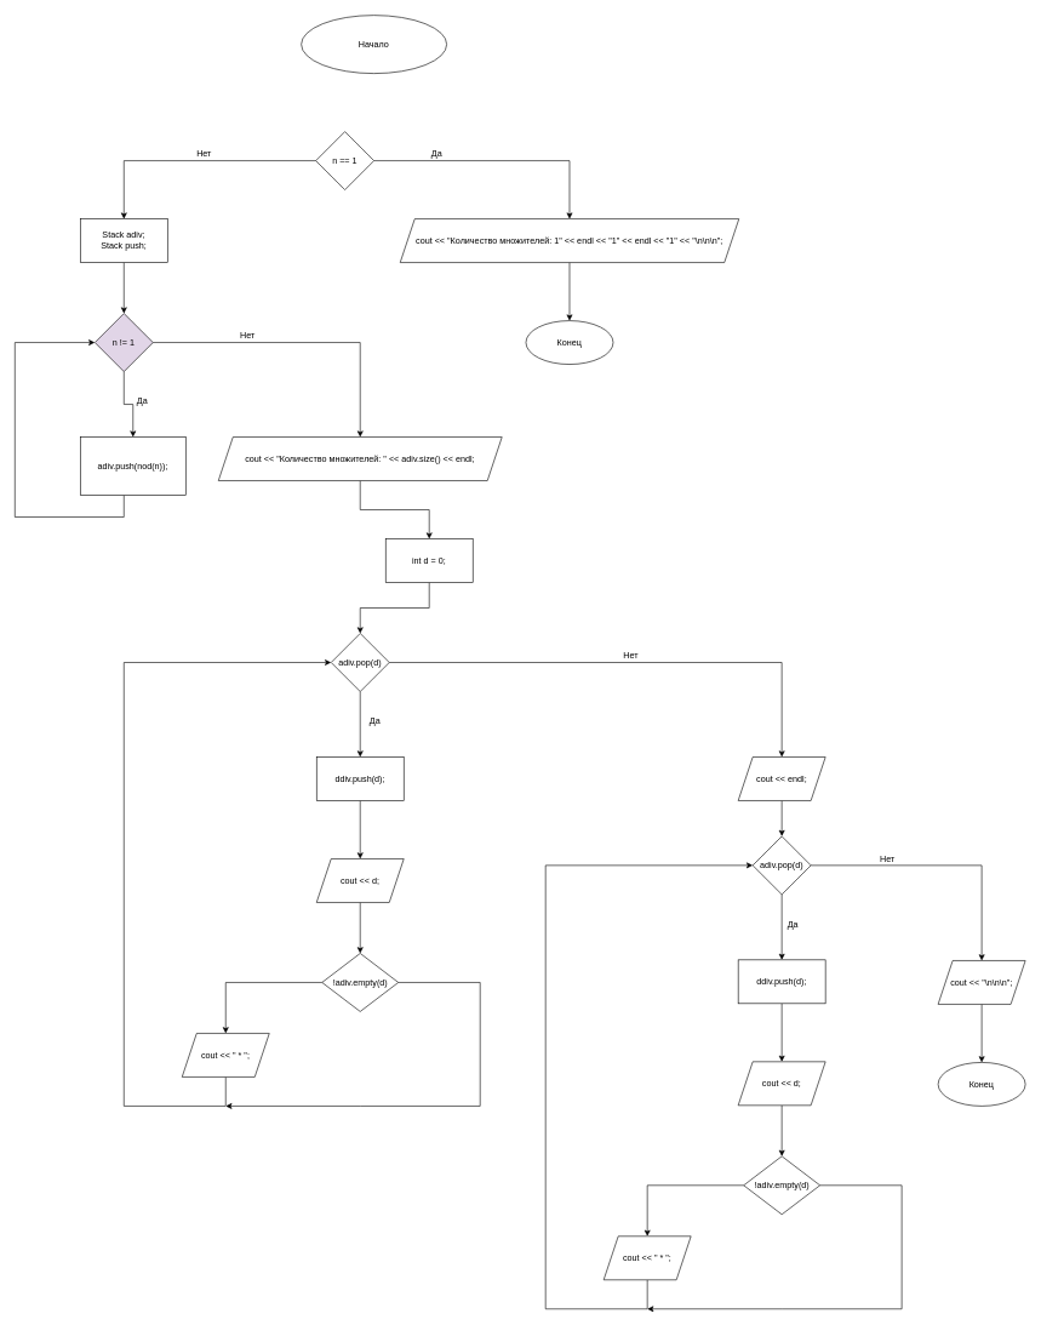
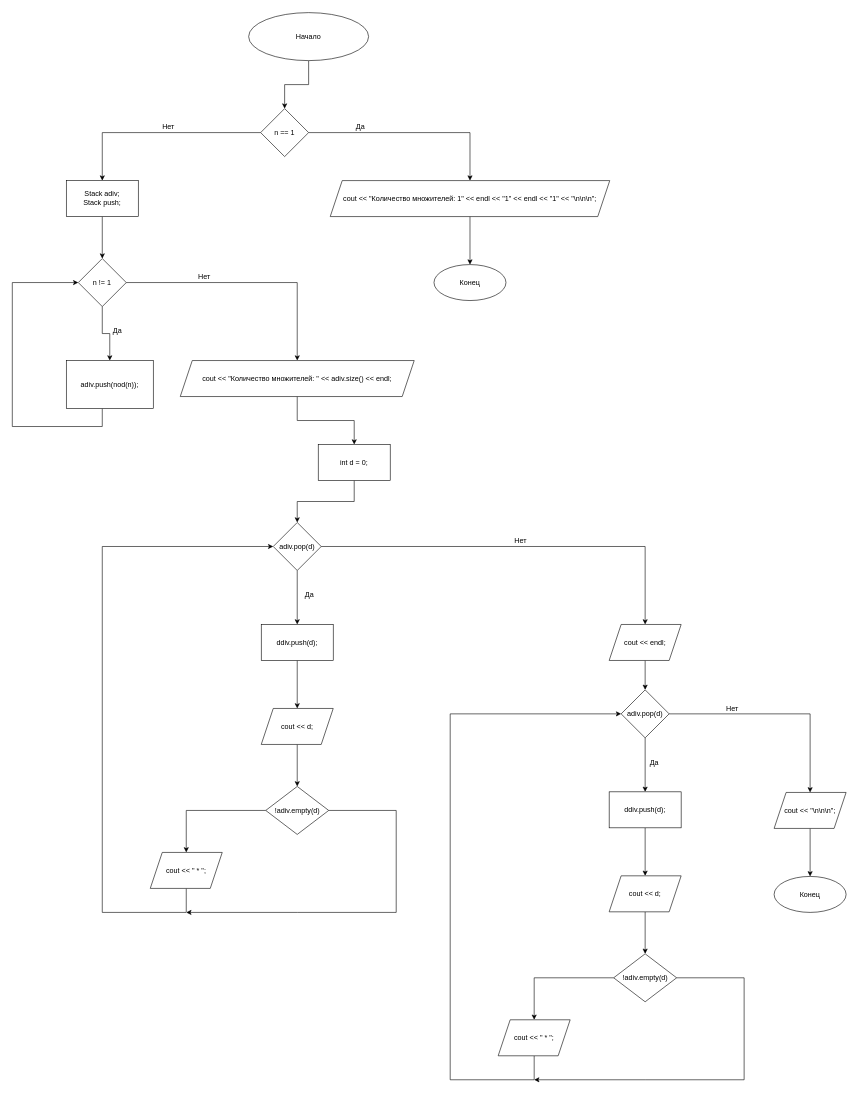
  <mxCell id="0" />
  <mxCell id="1" parent="0" />
+ <mxCell id="2" value="" style="edgeStyle=orthogonalEdgeStyle;rounded=0;orthogonalLoop=1;jettySize=auto;html=1;" edge="1" parent="1" source="3" target="6"><mxGeometry relative="1" as="geometry" /></mxCell>
  <mxCell id="3" value="Начало" style="ellipse;whiteSpace=wrap;html=1;" vertex="1" parent="1"><mxGeometry x="414" y="20" width="200" height="80" as="geometry" /></mxCell>
  <mxCell id="4" value="" style="edgeStyle=orthogonalEdgeStyle;rounded=0;orthogonalLoop=1;jettySize=auto;html=1;" edge="1" parent="1" source="6" target="8"><mxGeometry relative="1" as="geometry" /></mxCell>
  <mxCell id="5" value="" style="edgeStyle=orthogonalEdgeStyle;rounded=0;orthogonalLoop=1;jettySize=auto;html=1;" edge="1" parent="1" source="6" target="11"><mxGeometry relative="1" as="geometry" /></mxCell>
  <mxCell id="6" value="n == 1" style="rhombus;whiteSpace=wrap;html=1;" vertex="1" parent="1"><mxGeometry x="434" y="180" width="80" height="80" as="geometry" /></mxCell>
  <mxCell id="7" value="" style="edgeStyle=orthogonalEdgeStyle;rounded=0;orthogonalLoop=1;jettySize=auto;html=1;" edge="1" parent="1" source="8" target="9"><mxGeometry relative="1" as="geometry" /></mxCell>
  <mxCell id="8" value="cout &lt;&lt; &quot;Количество множителей: 1&quot; &lt;&lt; endl &lt;&lt; &quot;1&quot; &lt;&lt; endl &lt;&lt; &quot;1&quot; &lt;&lt; &quot;\n\n\n&quot;;" style="shape=parallelogram;perimeter=parallelogramPerimeter;whiteSpace=wrap;html=1;fixedSize=1;" vertex="1" parent="1"><mxGeometry x="550" y="300" width="466" height="60" as="geometry" /></mxCell>
  <mxCell id="9" value="Конец" style="ellipse;whiteSpace=wrap;html=1;" vertex="1" parent="1"><mxGeometry x="723" y="440" width="120" height="60" as="geometry" /></mxCell>
  <mxCell id="10" value="" style="edgeStyle=orthogonalEdgeStyle;rounded=0;orthogonalLoop=1;jettySize=auto;html=1;" edge="1" parent="1" source="11" target="14"><mxGeometry relative="1" as="geometry" /></mxCell>
  <mxCell id="11" value="Stack adiv;&#10;&#09;Stack push;" style="whiteSpace=wrap;html=1;" vertex="1" parent="1"><mxGeometry x="110" y="300" width="120" height="60" as="geometry" /></mxCell>
  <mxCell id="12" value="" style="edgeStyle=orthogonalEdgeStyle;rounded=0;orthogonalLoop=1;jettySize=auto;html=1;" edge="1" parent="1" source="14" target="16"><mxGeometry relative="1" as="geometry" /></mxCell>
  <mxCell id="13" value="" style="edgeStyle=orthogonalEdgeStyle;rounded=0;orthogonalLoop=1;jettySize=auto;html=1;" edge="1" parent="1" source="14" target="18"><mxGeometry relative="1" as="geometry" /></mxCell>
- <mxCell id="14" value="n != 1" style="rhombus;whiteSpace=wrap;html=1;fillColor=#e1d5e7;" vertex="1" parent="1"><mxGeometry x="130" y="430" width="80" height="80" as="geometry" /></mxCell>
+ <mxCell id="14" value="n != 1" style="rhombus;whiteSpace=wrap;html=1;" vertex="1" parent="1"><mxGeometry x="130" y="430" width="80" height="80" as="geometry" /></mxCell>
  <mxCell id="15" style="edgeStyle=orthogonalEdgeStyle;rounded=0;orthogonalLoop=1;jettySize=auto;html=1;entryX=0;entryY=0.5;entryDx=0;entryDy=0;" edge="1" parent="1" source="16" target="14"><mxGeometry relative="1" as="geometry"><Array as="points"><mxPoint x="170" y="710" /><mxPoint x="20" y="710" /><mxPoint x="20" y="470" /></Array></mxGeometry></mxCell>
  <mxCell id="16" value="adiv.push(nod(n));" style="whiteSpace=wrap;html=1;" vertex="1" parent="1"><mxGeometry x="110" y="600" width="145" height="80" as="geometry" /></mxCell>
  <mxCell id="17" value="" style="edgeStyle=orthogonalEdgeStyle;rounded=0;orthogonalLoop=1;jettySize=auto;html=1;" edge="1" parent="1" source="18" target="20"><mxGeometry relative="1" as="geometry" /></mxCell>
  <mxCell id="18" value="cout &lt;&lt; &quot;Количество множителей: &quot; &lt;&lt; adiv.size() &lt;&lt; endl;" style="shape=parallelogram;perimeter=parallelogramPerimeter;whiteSpace=wrap;html=1;fixedSize=1;" vertex="1" parent="1"><mxGeometry x="300" y="600" width="390" height="60" as="geometry" /></mxCell>
  <mxCell id="19" value="" style="edgeStyle=orthogonalEdgeStyle;rounded=0;orthogonalLoop=1;jettySize=auto;html=1;" edge="1" parent="1" source="20" target="23"><mxGeometry relative="1" as="geometry" /></mxCell>
  <mxCell id="20" value="int d = 0;" style="whiteSpace=wrap;html=1;" vertex="1" parent="1"><mxGeometry x="530" y="740" width="120" height="60" as="geometry" /></mxCell>
  <mxCell id="21" value="" style="edgeStyle=orthogonalEdgeStyle;rounded=0;orthogonalLoop=1;jettySize=auto;html=1;" edge="1" parent="1" source="23" target="25"><mxGeometry relative="1" as="geometry" /></mxCell>
  <mxCell id="22" value="" style="edgeStyle=orthogonalEdgeStyle;rounded=0;orthogonalLoop=1;jettySize=auto;html=1;" edge="1" parent="1" source="23" target="34"><mxGeometry relative="1" as="geometry" /></mxCell>
  <mxCell id="23" value="adiv.pop(d)" style="rhombus;whiteSpace=wrap;html=1;" vertex="1" parent="1"><mxGeometry x="455" y="870" width="80" height="80" as="geometry" /></mxCell>
  <mxCell id="24" value="" style="edgeStyle=orthogonalEdgeStyle;rounded=0;orthogonalLoop=1;jettySize=auto;html=1;" edge="1" parent="1" source="25" target="27"><mxGeometry relative="1" as="geometry" /></mxCell>
  <mxCell id="25" value="ddiv.push(d);" style="whiteSpace=wrap;html=1;" vertex="1" parent="1"><mxGeometry x="435" y="1040" width="120" height="60" as="geometry" /></mxCell>
  <mxCell id="26" value="" style="edgeStyle=orthogonalEdgeStyle;rounded=0;orthogonalLoop=1;jettySize=auto;html=1;" edge="1" parent="1" source="27" target="30"><mxGeometry relative="1" as="geometry" /></mxCell>
  <mxCell id="27" value="cout &lt;&lt; d;" style="shape=parallelogram;perimeter=parallelogramPerimeter;whiteSpace=wrap;html=1;fixedSize=1;" vertex="1" parent="1"><mxGeometry x="435" y="1180" width="120" height="60" as="geometry" /></mxCell>
  <mxCell id="28" value="" style="edgeStyle=orthogonalEdgeStyle;rounded=0;orthogonalLoop=1;jettySize=auto;html=1;" edge="1" parent="1" source="30" target="32"><mxGeometry relative="1" as="geometry" /></mxCell>
  <mxCell id="29" style="edgeStyle=orthogonalEdgeStyle;rounded=0;orthogonalLoop=1;jettySize=auto;html=1;" edge="1" parent="1" source="30"><mxGeometry relative="1" as="geometry"><mxPoint x="310" y="1520" as="targetPoint" /><Array as="points"><mxPoint x="660" y="1350" /><mxPoint x="660" y="1520" /><mxPoint x="495" y="1520" /></Array></mxGeometry></mxCell>
  <mxCell id="30" value="!adiv.empty(d)" style="rhombus;whiteSpace=wrap;html=1;" vertex="1" parent="1"><mxGeometry x="442.5" y="1310" width="105" height="80" as="geometry" /></mxCell>
  <mxCell id="31" value="" style="edgeStyle=orthogonalEdgeStyle;rounded=0;orthogonalLoop=1;jettySize=auto;html=1;entryX=0;entryY=0.5;entryDx=0;entryDy=0;" edge="1" parent="1" source="32" target="23"><mxGeometry relative="1" as="geometry"><mxPoint x="495" y="1610" as="targetPoint" /><Array as="points"><mxPoint x="310" y="1520" /><mxPoint x="170" y="1520" /><mxPoint x="170" y="910" /></Array></mxGeometry></mxCell>
  <mxCell id="32" value="cout &lt;&lt; &quot; * &quot;;" style="shape=parallelogram;perimeter=parallelogramPerimeter;whiteSpace=wrap;html=1;fixedSize=1;" vertex="1" parent="1"><mxGeometry x="250" y="1420" width="120" height="60" as="geometry" /></mxCell>
  <mxCell id="33" style="edgeStyle=orthogonalEdgeStyle;rounded=0;orthogonalLoop=1;jettySize=auto;html=1;entryX=0.5;entryY=0;entryDx=0;entryDy=0;" edge="1" parent="1" source="34" target="37"><mxGeometry relative="1" as="geometry" /></mxCell>
  <mxCell id="34" value="cout &lt;&lt; endl;" style="shape=parallelogram;perimeter=parallelogramPerimeter;whiteSpace=wrap;html=1;fixedSize=1;" vertex="1" parent="1"><mxGeometry x="1015" y="1040" width="120" height="60" as="geometry" /></mxCell>
  <mxCell id="35" value="" style="edgeStyle=orthogonalEdgeStyle;rounded=0;orthogonalLoop=1;jettySize=auto;html=1;" edge="1" parent="1" source="37" target="39"><mxGeometry relative="1" as="geometry" /></mxCell>
  <mxCell id="36" value="" style="edgeStyle=orthogonalEdgeStyle;rounded=0;orthogonalLoop=1;jettySize=auto;html=1;" edge="1" parent="1" source="37" target="55"><mxGeometry relative="1" as="geometry" /></mxCell>
  <mxCell id="37" value="adiv.pop(d)" style="rhombus;whiteSpace=wrap;html=1;" vertex="1" parent="1"><mxGeometry x="1035" y="1149" width="80" height="80" as="geometry" /></mxCell>
  <mxCell id="38" value="" style="edgeStyle=orthogonalEdgeStyle;rounded=0;orthogonalLoop=1;jettySize=auto;html=1;" edge="1" parent="1" source="39" target="41"><mxGeometry relative="1" as="geometry" /></mxCell>
  <mxCell id="39" value="ddiv.push(d);" style="whiteSpace=wrap;html=1;" vertex="1" parent="1"><mxGeometry x="1015" y="1319" width="120" height="60" as="geometry" /></mxCell>
  <mxCell id="40" value="" style="edgeStyle=orthogonalEdgeStyle;rounded=0;orthogonalLoop=1;jettySize=auto;html=1;" edge="1" parent="1" source="41" target="44"><mxGeometry relative="1" as="geometry" /></mxCell>
  <mxCell id="41" value="cout &lt;&lt; d;" style="shape=parallelogram;perimeter=parallelogramPerimeter;whiteSpace=wrap;html=1;fixedSize=1;" vertex="1" parent="1"><mxGeometry x="1015" y="1459" width="120" height="60" as="geometry" /></mxCell>
  <mxCell id="42" value="" style="edgeStyle=orthogonalEdgeStyle;rounded=0;orthogonalLoop=1;jettySize=auto;html=1;" edge="1" parent="1" source="44" target="46"><mxGeometry relative="1" as="geometry" /></mxCell>
  <mxCell id="43" style="edgeStyle=orthogonalEdgeStyle;rounded=0;orthogonalLoop=1;jettySize=auto;html=1;" edge="1" parent="1" source="44"><mxGeometry relative="1" as="geometry"><mxPoint x="890" y="1799" as="targetPoint" /><Array as="points"><mxPoint x="1240" y="1629" /><mxPoint x="1240" y="1799" /><mxPoint x="1075" y="1799" /></Array></mxGeometry></mxCell>
  <mxCell id="44" value="!adiv.empty(d)" style="rhombus;whiteSpace=wrap;html=1;" vertex="1" parent="1"><mxGeometry x="1022.5" y="1589" width="105" height="80" as="geometry" /></mxCell>
  <mxCell id="45" value="" style="edgeStyle=orthogonalEdgeStyle;rounded=0;orthogonalLoop=1;jettySize=auto;html=1;entryX=0;entryY=0.5;entryDx=0;entryDy=0;" edge="1" parent="1" source="46" target="37"><mxGeometry relative="1" as="geometry"><mxPoint x="1075" y="1889" as="targetPoint" /><Array as="points"><mxPoint x="890" y="1799" /><mxPoint x="750" y="1799" /><mxPoint x="750" y="1189" /></Array></mxGeometry></mxCell>
  <mxCell id="46" value="cout &lt;&lt; &quot; * &quot;;" style="shape=parallelogram;perimeter=parallelogramPerimeter;whiteSpace=wrap;html=1;fixedSize=1;" vertex="1" parent="1"><mxGeometry x="830" y="1699" width="120" height="60" as="geometry" /></mxCell>
  <mxCell id="47" value="Да" style="text;html=1;align=center;verticalAlign=middle;resizable=0;points=[];autosize=1;strokeColor=none;fillColor=none;" vertex="1" parent="1"><mxGeometry x="585" y="200" width="30" height="20" as="geometry" /></mxCell>
  <mxCell id="48" value="Нет" style="text;html=1;align=center;verticalAlign=middle;resizable=0;points=[];autosize=1;strokeColor=none;fillColor=none;" vertex="1" parent="1"><mxGeometry x="260" y="200" width="40" height="20" as="geometry" /></mxCell>
  <mxCell id="49" value="Да" style="text;html=1;align=center;verticalAlign=middle;resizable=0;points=[];autosize=1;strokeColor=none;fillColor=none;" vertex="1" parent="1"><mxGeometry x="180" y="540" width="30" height="20" as="geometry" /></mxCell>
  <mxCell id="50" value="Нет" style="text;html=1;align=center;verticalAlign=middle;resizable=0;points=[];autosize=1;strokeColor=none;fillColor=none;" vertex="1" parent="1"><mxGeometry x="320" y="450" width="40" height="20" as="geometry" /></mxCell>
  <mxCell id="51" value="Да" style="text;html=1;align=center;verticalAlign=middle;resizable=0;points=[];autosize=1;strokeColor=none;fillColor=none;" vertex="1" parent="1"><mxGeometry x="500" y="980" width="30" height="20" as="geometry" /></mxCell>
  <mxCell id="52" value="Нет" style="text;html=1;align=center;verticalAlign=middle;resizable=0;points=[];autosize=1;strokeColor=none;fillColor=none;" vertex="1" parent="1"><mxGeometry x="847" y="890" width="40" height="20" as="geometry" /></mxCell>
  <mxCell id="53" value="Да" style="text;html=1;align=center;verticalAlign=middle;resizable=0;points=[];autosize=1;strokeColor=none;fillColor=none;" vertex="1" parent="1"><mxGeometry x="1075" y="1260" width="30" height="20" as="geometry" /></mxCell>
  <mxCell id="54" value="" style="edgeStyle=orthogonalEdgeStyle;rounded=0;orthogonalLoop=1;jettySize=auto;html=1;" edge="1" parent="1" source="55" target="57"><mxGeometry relative="1" as="geometry" /></mxCell>
  <mxCell id="55" value="cout &lt;&lt; &quot;\n\n\n&quot;;" style="shape=parallelogram;perimeter=parallelogramPerimeter;whiteSpace=wrap;html=1;fixedSize=1;" vertex="1" parent="1"><mxGeometry x="1290" y="1320" width="120" height="60" as="geometry" /></mxCell>
  <mxCell id="56" value="Нет" style="text;html=1;align=center;verticalAlign=middle;resizable=0;points=[];autosize=1;strokeColor=none;fillColor=none;" vertex="1" parent="1"><mxGeometry x="1200" y="1170" width="40" height="20" as="geometry" /></mxCell>
  <mxCell id="57" value="Конец" style="ellipse;whiteSpace=wrap;html=1;" vertex="1" parent="1"><mxGeometry x="1290" y="1460" width="120" height="60" as="geometry" /></mxCell>
